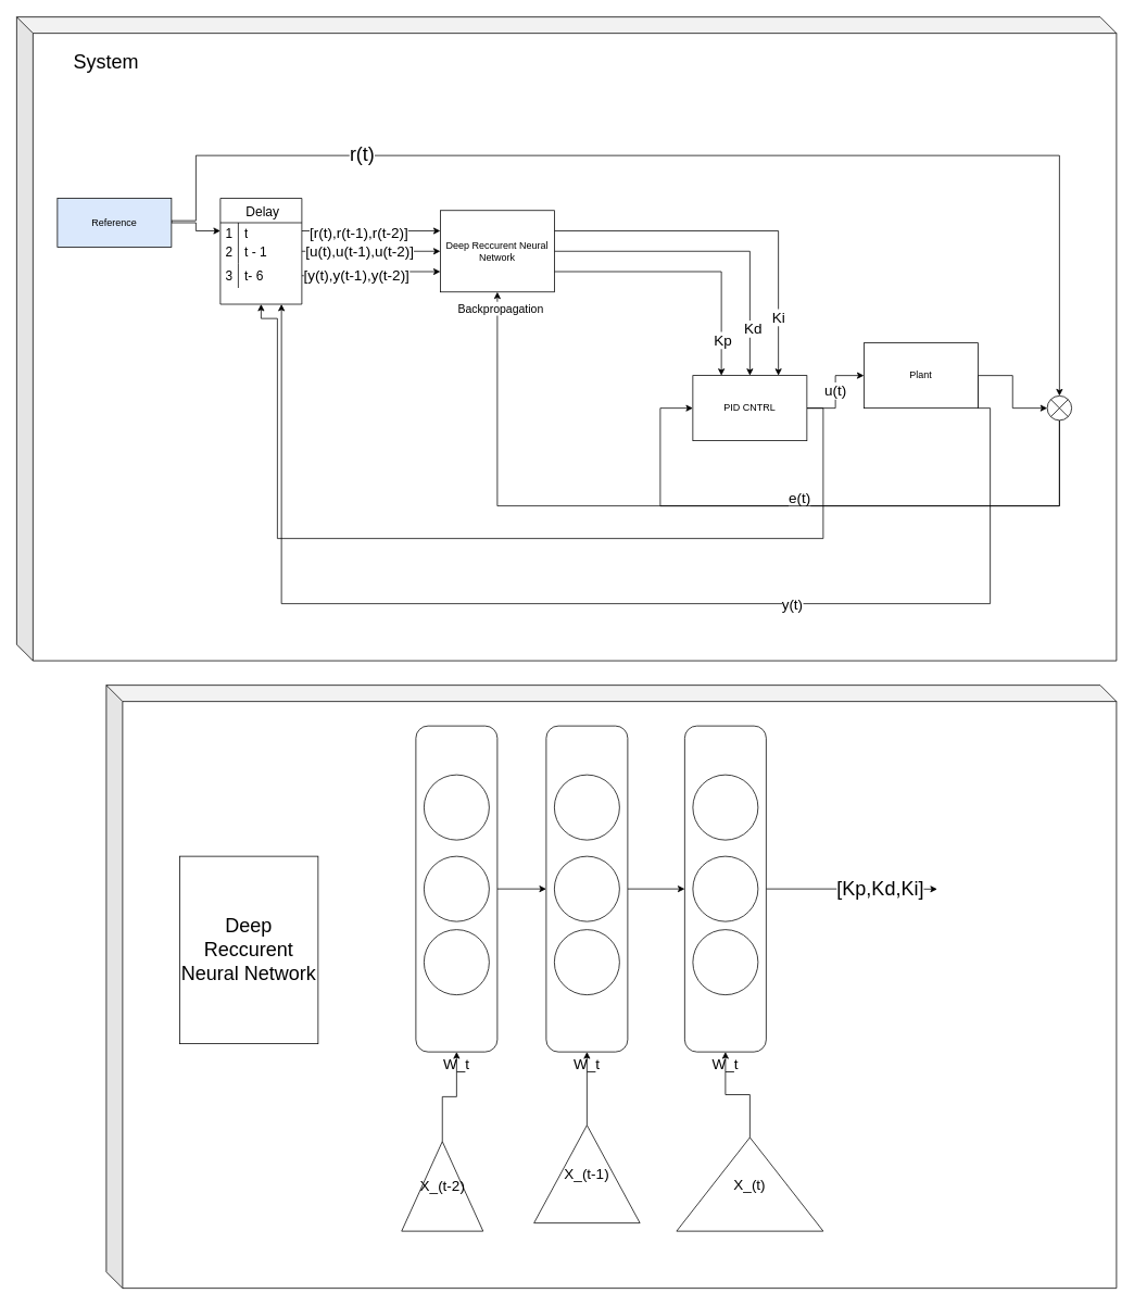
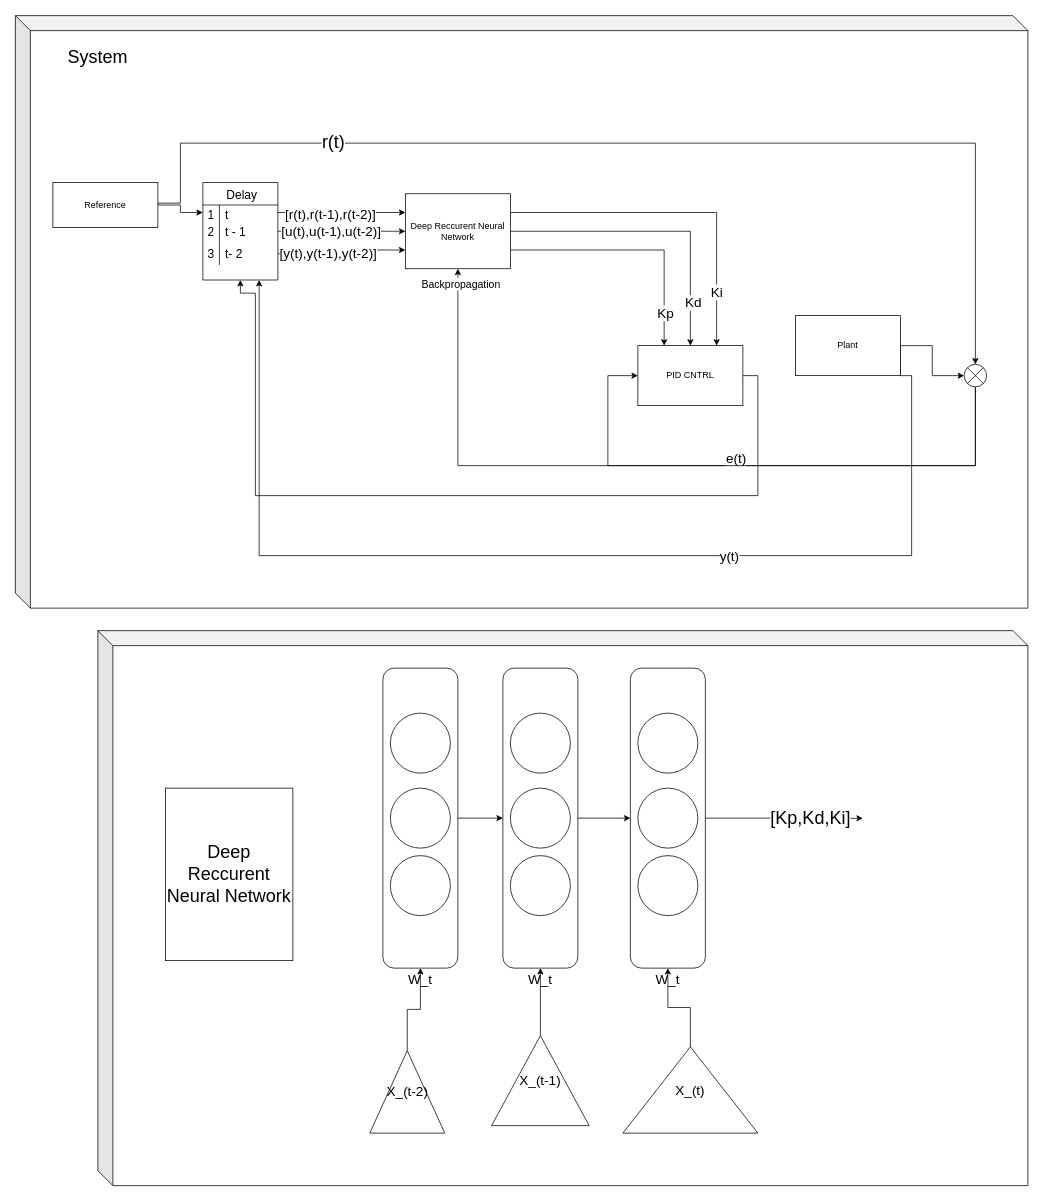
  <mxCell id="0" />
  <mxCell id="1" parent="0" />
  <mxCell id="2" value="" style="shape=cube;whiteSpace=wrap;html=1;boundedLbl=1;backgroundOutline=1;darkOpacity=0.05;darkOpacity2=0.1;" vertex="1" parent="1"><mxGeometry x="20" y="20" width="1350" height="790" as="geometry" /></mxCell>
  <mxCell id="3" style="edgeStyle=orthogonalEdgeStyle;rounded=0;orthogonalLoop=1;jettySize=auto;html=1;" edge="1" parent="1" source="9" target="12"><mxGeometry relative="1" as="geometry" /></mxCell>
  <mxCell id="4" value="&lt;font style=&quot;font-size: 18px;&quot;&gt;Kd&lt;/font&gt;" style="edgeLabel;html=1;align=center;verticalAlign=middle;resizable=0;points=[];" vertex="1" connectable="0" parent="3"><mxGeometry x="0.705" y="3" relative="1" as="geometry"><mxPoint as="offset" /></mxGeometry></mxCell>
  <mxCell id="5" style="edgeStyle=orthogonalEdgeStyle;rounded=0;orthogonalLoop=1;jettySize=auto;html=1;exitX=1;exitY=0.75;exitDx=0;exitDy=0;entryX=0.25;entryY=0;entryDx=0;entryDy=0;" edge="1" parent="1" source="9" target="12"><mxGeometry relative="1" as="geometry" /></mxCell>
  <mxCell id="6" value="&lt;font style=&quot;font-size: 18px;&quot;&gt;Kp&lt;/font&gt;" style="edgeLabel;html=1;align=center;verticalAlign=middle;resizable=0;points=[];" vertex="1" connectable="0" parent="5"><mxGeometry x="0.741" y="1" relative="1" as="geometry"><mxPoint as="offset" /></mxGeometry></mxCell>
  <mxCell id="7" style="edgeStyle=orthogonalEdgeStyle;rounded=0;orthogonalLoop=1;jettySize=auto;html=1;exitX=1;exitY=0.25;exitDx=0;exitDy=0;entryX=0.75;entryY=0;entryDx=0;entryDy=0;" edge="1" parent="1" source="9" target="12"><mxGeometry relative="1" as="geometry" /></mxCell>
  <mxCell id="8" value="&lt;font style=&quot;font-size: 18px;&quot;&gt;Ki&lt;/font&gt;" style="edgeLabel;html=1;align=center;verticalAlign=middle;resizable=0;points=[];" vertex="1" connectable="0" parent="7"><mxGeometry x="0.682" y="-1" relative="1" as="geometry"><mxPoint as="offset" /></mxGeometry></mxCell>
  <mxCell id="9" value="Deep Reccurent Neural Network" style="rounded=0;whiteSpace=wrap;html=1;" vertex="1" parent="1"><mxGeometry x="540" y="257.5" width="140" height="100" as="geometry" /></mxCell>
- <mxCell id="10" value="&lt;font style=&quot;font-size: 18px;&quot;&gt;u(t)&lt;/font&gt;" style="edgeStyle=orthogonalEdgeStyle;rounded=0;orthogonalLoop=1;jettySize=auto;html=1;exitX=1;exitY=0.5;exitDx=0;exitDy=0;" edge="1" parent="1" source="12" target="16"><mxGeometry x="0.015" relative="1" as="geometry"><mxPoint as="offset" /></mxGeometry></mxCell>
  <mxCell id="11" style="edgeStyle=orthogonalEdgeStyle;rounded=0;orthogonalLoop=1;jettySize=auto;html=1;exitX=1;exitY=0.5;exitDx=0;exitDy=0;entryX=0.5;entryY=1;entryDx=0;entryDy=0;" edge="1" parent="1" source="12" target="27"><mxGeometry relative="1" as="geometry"><Array as="points"><mxPoint x="1010" y="500" /><mxPoint x="1010" y="660" /><mxPoint x="340" y="660" /><mxPoint x="340" y="390" /><mxPoint x="320" y="390" /></Array></mxGeometry></mxCell>
  <mxCell id="12" value="PID CNTRL" style="rounded=0;whiteSpace=wrap;html=1;" vertex="1" parent="1"><mxGeometry x="850" y="460" width="140" height="80" as="geometry" /></mxCell>
  <mxCell id="13" style="edgeStyle=orthogonalEdgeStyle;rounded=0;orthogonalLoop=1;jettySize=auto;html=1;entryX=0;entryY=0.5;entryDx=0;entryDy=0;" edge="1" parent="1" source="16" target="25"><mxGeometry relative="1" as="geometry" /></mxCell>
  <mxCell id="14" style="edgeStyle=orthogonalEdgeStyle;rounded=0;orthogonalLoop=1;jettySize=auto;html=1;exitX=1;exitY=0.5;exitDx=0;exitDy=0;entryX=0.75;entryY=1;entryDx=0;entryDy=0;" edge="1" parent="1" source="16" target="27"><mxGeometry relative="1" as="geometry"><Array as="points"><mxPoint x="1215" y="500" /><mxPoint x="1215" y="740" /><mxPoint x="345" y="740" /></Array></mxGeometry></mxCell>
  <mxCell id="15" value="&lt;font style=&quot;font-size: 18px;&quot;&gt;y(t)&lt;/font&gt;" style="edgeLabel;html=1;align=center;verticalAlign=middle;resizable=0;points=[];" vertex="1" connectable="0" parent="14"><mxGeometry x="-0.297" relative="1" as="geometry"><mxPoint as="offset" /></mxGeometry></mxCell>
  <mxCell id="16" value="Plant" style="rounded=0;whiteSpace=wrap;html=1;" vertex="1" parent="1"><mxGeometry x="1060" y="420" width="140" height="80" as="geometry" /></mxCell>
  <mxCell id="17" style="edgeStyle=orthogonalEdgeStyle;rounded=0;orthogonalLoop=1;jettySize=auto;html=1;exitX=1;exitY=0.5;exitDx=0;exitDy=0;entryX=0.5;entryY=0;entryDx=0;entryDy=0;" edge="1" parent="1" source="20" target="25"><mxGeometry relative="1" as="geometry"><Array as="points"><mxPoint x="240" y="270" /><mxPoint x="240" y="190" /><mxPoint x="1300" y="190" /></Array></mxGeometry></mxCell>
  <mxCell id="18" value="&lt;font style=&quot;font-size: 24px;&quot;&gt;r(t)&lt;/font&gt;" style="edgeLabel;html=1;align=center;verticalAlign=middle;resizable=0;points=[];" vertex="1" connectable="0" parent="17"><mxGeometry x="-0.569" y="2" relative="1" as="geometry"><mxPoint as="offset" /></mxGeometry></mxCell>
  <mxCell id="19" style="edgeStyle=orthogonalEdgeStyle;rounded=0;orthogonalLoop=1;jettySize=auto;html=1;exitX=1;exitY=0.5;exitDx=0;exitDy=0;entryX=0;entryY=0.5;entryDx=0;entryDy=0;" edge="1" parent="1" source="20" target="28"><mxGeometry relative="1" as="geometry" /></mxCell>
- <mxCell id="20" value="Reference" style="rounded=0;whiteSpace=wrap;html=1;fillColor=#dae8fc;" vertex="1" parent="1"><mxGeometry x="70" y="242.5" width="140" height="60" as="geometry" /></mxCell>
+ <mxCell id="20" value="Reference" style="rounded=0;whiteSpace=wrap;html=1;" vertex="1" parent="1"><mxGeometry x="70" y="242.5" width="140" height="60" as="geometry" /></mxCell>
  <mxCell id="21" style="edgeStyle=orthogonalEdgeStyle;rounded=0;orthogonalLoop=1;jettySize=auto;html=1;exitX=0.5;exitY=1;exitDx=0;exitDy=0;entryX=0;entryY=0.5;entryDx=0;entryDy=0;" edge="1" parent="1" source="25" target="12"><mxGeometry relative="1" as="geometry"><Array as="points"><mxPoint x="1300" y="620" /><mxPoint x="810" y="620" /><mxPoint x="810" y="500" /></Array></mxGeometry></mxCell>
  <mxCell id="22" value="&lt;font style=&quot;font-size: 18px;&quot;&gt;e(t)&lt;/font&gt;" style="edgeLabel;html=1;align=center;verticalAlign=middle;resizable=0;points=[];" vertex="1" connectable="0" parent="21"><mxGeometry x="0.152" y="4" relative="1" as="geometry"><mxPoint x="10" y="-14" as="offset" /></mxGeometry></mxCell>
  <mxCell id="23" style="edgeStyle=orthogonalEdgeStyle;rounded=0;orthogonalLoop=1;jettySize=auto;html=1;exitX=0.5;exitY=1;exitDx=0;exitDy=0;entryX=0.5;entryY=1;entryDx=0;entryDy=0;" edge="1" parent="1" source="25" target="9"><mxGeometry relative="1" as="geometry"><Array as="points"><mxPoint x="1300" y="620" /><mxPoint x="610" y="620" /></Array></mxGeometry></mxCell>
  <mxCell id="24" value="&lt;font style=&quot;font-size: 14px;&quot;&gt;Backpropagation&lt;/font&gt;" style="edgeLabel;html=1;align=center;verticalAlign=middle;resizable=0;points=[];" vertex="1" connectable="0" parent="23"><mxGeometry x="0.963" y="-3" relative="1" as="geometry"><mxPoint as="offset" /></mxGeometry></mxCell>
  <mxCell id="25" value="" style="shape=sumEllipse;perimeter=ellipsePerimeter;whiteSpace=wrap;html=1;backgroundOutline=1;" vertex="1" parent="1"><mxGeometry x="1285" y="485" width="30" height="30" as="geometry" /></mxCell>
  <mxCell id="26" value="" style="shape=cube;whiteSpace=wrap;html=1;boundedLbl=1;backgroundOutline=1;darkOpacity=0.05;darkOpacity2=0.1;" vertex="1" parent="1"><mxGeometry x="130" y="840" width="1240" height="740" as="geometry" /></mxCell>
  <mxCell id="27" value=" Delay" style="shape=table;startSize=30;container=1;collapsible=0;childLayout=tableLayout;fixedRows=1;rowLines=0;fontStyle=0;strokeColor=default;fontSize=16;" vertex="1" parent="1"><mxGeometry x="270" y="242.5" width="100" height="130" as="geometry" /></mxCell>
  <mxCell id="28" value="" style="shape=tableRow;horizontal=0;startSize=0;swimlaneHead=0;swimlaneBody=0;top=0;left=0;bottom=0;right=0;collapsible=0;dropTarget=0;fillColor=none;points=[[0,0.5],[1,0.5]];portConstraint=eastwest;strokeColor=inherit;fontSize=16;" vertex="1" parent="27"><mxGeometry y="30" width="100" height="20" as="geometry" /></mxCell>
  <mxCell id="29" value="1" style="shape=partialRectangle;html=1;whiteSpace=wrap;connectable=0;fillColor=none;top=0;left=0;bottom=0;right=0;overflow=hidden;pointerEvents=1;strokeColor=inherit;fontSize=16;" vertex="1" parent="28"><mxGeometry width="22" height="20" as="geometry"><mxRectangle width="22" height="20" as="alternateBounds" /></mxGeometry></mxCell>
  <mxCell id="30" value="t" style="shape=partialRectangle;html=1;whiteSpace=wrap;connectable=0;fillColor=none;top=0;left=0;bottom=0;right=0;align=left;spacingLeft=6;overflow=hidden;strokeColor=inherit;fontSize=16;" vertex="1" parent="28"><mxGeometry x="22" width="78" height="20" as="geometry"><mxRectangle width="78" height="20" as="alternateBounds" /></mxGeometry></mxCell>
  <mxCell id="31" value="" style="shape=tableRow;horizontal=0;startSize=0;swimlaneHead=0;swimlaneBody=0;top=0;left=0;bottom=0;right=0;collapsible=0;dropTarget=0;fillColor=none;points=[[0,0.5],[1,0.5]];portConstraint=eastwest;strokeColor=inherit;fontSize=16;" vertex="1" parent="27"><mxGeometry y="50" width="100" height="30" as="geometry" /></mxCell>
  <mxCell id="32" value="2" style="shape=partialRectangle;html=1;whiteSpace=wrap;connectable=0;fillColor=none;top=0;left=0;bottom=0;right=0;overflow=hidden;strokeColor=inherit;fontSize=16;" vertex="1" parent="31"><mxGeometry width="22" height="30" as="geometry"><mxRectangle width="22" height="30" as="alternateBounds" /></mxGeometry></mxCell>
  <mxCell id="33" value="t - 1" style="shape=partialRectangle;html=1;whiteSpace=wrap;connectable=0;fillColor=none;top=0;left=0;bottom=0;right=0;align=left;spacingLeft=6;overflow=hidden;strokeColor=inherit;fontSize=16;" vertex="1" parent="31"><mxGeometry x="22" width="78" height="30" as="geometry"><mxRectangle width="78" height="30" as="alternateBounds" /></mxGeometry></mxCell>
  <mxCell id="34" value="" style="shape=tableRow;horizontal=0;startSize=0;swimlaneHead=0;swimlaneBody=0;top=0;left=0;bottom=0;right=0;collapsible=0;dropTarget=0;fillColor=none;points=[[0,0.5],[1,0.5]];portConstraint=eastwest;strokeColor=inherit;fontSize=16;" vertex="1" parent="27"><mxGeometry y="80" width="100" height="30" as="geometry" /></mxCell>
  <mxCell id="35" value="3" style="shape=partialRectangle;html=1;whiteSpace=wrap;connectable=0;fillColor=none;top=0;left=0;bottom=0;right=0;overflow=hidden;strokeColor=inherit;fontSize=16;" vertex="1" parent="34"><mxGeometry width="22" height="30" as="geometry"><mxRectangle width="22" height="30" as="alternateBounds" /></mxGeometry></mxCell>
- <mxCell id="36" value="t- 6" style="shape=partialRectangle;html=1;whiteSpace=wrap;connectable=0;fillColor=none;top=0;left=0;bottom=0;right=0;align=left;spacingLeft=6;overflow=hidden;strokeColor=inherit;fontSize=16;" vertex="1" parent="34"><mxGeometry x="22" width="78" height="30" as="geometry"><mxRectangle width="78" height="30" as="alternateBounds" /></mxGeometry></mxCell>
+ <mxCell id="36" value="t- 2" style="shape=partialRectangle;html=1;whiteSpace=wrap;connectable=0;fillColor=none;top=0;left=0;bottom=0;right=0;align=left;spacingLeft=6;overflow=hidden;strokeColor=inherit;fontSize=16;" vertex="1" parent="34"><mxGeometry x="22" width="78" height="30" as="geometry"><mxRectangle width="78" height="30" as="alternateBounds" /></mxGeometry></mxCell>
  <mxCell id="37" style="edgeStyle=orthogonalEdgeStyle;rounded=0;orthogonalLoop=1;jettySize=auto;html=1;entryX=0;entryY=0.25;entryDx=0;entryDy=0;" edge="1" parent="1" source="28" target="9"><mxGeometry relative="1" as="geometry"><Array as="points"><mxPoint x="460" y="283" /><mxPoint x="460" y="283" /></Array></mxGeometry></mxCell>
  <mxCell id="38" value="&lt;font style=&quot;font-size: 18px;&quot;&gt;[r(t),r(t-1),r(t-2)]&lt;/font&gt;" style="edgeLabel;html=1;align=center;verticalAlign=middle;resizable=0;points=[];" vertex="1" connectable="0" parent="37"><mxGeometry x="-0.187" y="-1" relative="1" as="geometry"><mxPoint y="1" as="offset" /></mxGeometry></mxCell>
  <mxCell id="39" style="edgeStyle=orthogonalEdgeStyle;rounded=0;orthogonalLoop=1;jettySize=auto;html=1;exitX=1;exitY=0.5;exitDx=0;exitDy=0;entryX=0;entryY=0.5;entryDx=0;entryDy=0;" edge="1" parent="1" source="31" target="9"><mxGeometry relative="1" as="geometry" /></mxCell>
  <mxCell id="40" value="&lt;font style=&quot;font-size: 18px;&quot;&gt;[u(t),u(t-1),u(t-2)]&lt;/font&gt;" style="edgeLabel;html=1;align=center;verticalAlign=middle;resizable=0;points=[];" vertex="1" connectable="0" parent="39"><mxGeometry x="0.259" y="2" relative="1" as="geometry"><mxPoint x="-37" y="2" as="offset" /></mxGeometry></mxCell>
  <mxCell id="41" style="edgeStyle=orthogonalEdgeStyle;rounded=0;orthogonalLoop=1;jettySize=auto;html=1;exitX=1;exitY=0.5;exitDx=0;exitDy=0;entryX=0;entryY=0.75;entryDx=0;entryDy=0;" edge="1" parent="1" source="34" target="9"><mxGeometry relative="1" as="geometry" /></mxCell>
  <mxCell id="42" value="&lt;font style=&quot;font-size: 18px;&quot;&gt;[y(t),y(t-1),y(t-2)]&lt;/font&gt;" style="edgeLabel;html=1;align=center;verticalAlign=middle;resizable=0;points=[];" vertex="1" connectable="0" parent="41"><mxGeometry x="-0.246" y="2" relative="1" as="geometry"><mxPoint y="1" as="offset" /></mxGeometry></mxCell>
  <mxCell id="43" style="edgeStyle=orthogonalEdgeStyle;rounded=0;orthogonalLoop=1;jettySize=auto;html=1;exitX=1;exitY=0.5;exitDx=0;exitDy=0;entryX=0;entryY=0.5;entryDx=0;entryDy=0;" edge="1" parent="1" source="44" target="50"><mxGeometry relative="1" as="geometry" /></mxCell>
  <mxCell id="44" value="" style="rounded=1;whiteSpace=wrap;html=1;" vertex="1" parent="1"><mxGeometry x="510" y="890" width="100" height="400" as="geometry" /></mxCell>
  <mxCell id="45" value="&lt;font style=&quot;font-size: 24px;&quot;&gt;Deep Reccurent Neural Network&lt;/font&gt;" style="rounded=0;whiteSpace=wrap;html=1;" vertex="1" parent="1"><mxGeometry x="220" y="1050" width="170" height="230" as="geometry" /></mxCell>
  <mxCell id="46" value="" style="ellipse;whiteSpace=wrap;html=1;aspect=fixed;" vertex="1" parent="1"><mxGeometry x="520" y="1050" width="80" height="80" as="geometry" /></mxCell>
  <mxCell id="47" value="" style="ellipse;whiteSpace=wrap;html=1;aspect=fixed;" vertex="1" parent="1"><mxGeometry x="520" y="950" width="80" height="80" as="geometry" /></mxCell>
  <mxCell id="48" value="" style="ellipse;whiteSpace=wrap;html=1;aspect=fixed;" vertex="1" parent="1"><mxGeometry x="520" y="1140" width="80" height="80" as="geometry" /></mxCell>
  <mxCell id="49" style="edgeStyle=orthogonalEdgeStyle;rounded=0;orthogonalLoop=1;jettySize=auto;html=1;exitX=1;exitY=0.5;exitDx=0;exitDy=0;entryX=0;entryY=0.5;entryDx=0;entryDy=0;" edge="1" parent="1" source="50" target="55"><mxGeometry relative="1" as="geometry" /></mxCell>
  <mxCell id="50" value="" style="rounded=1;whiteSpace=wrap;html=1;" vertex="1" parent="1"><mxGeometry x="670" y="890" width="100" height="400" as="geometry" /></mxCell>
  <mxCell id="51" value="" style="ellipse;whiteSpace=wrap;html=1;aspect=fixed;" vertex="1" parent="1"><mxGeometry x="680" y="1050" width="80" height="80" as="geometry" /></mxCell>
  <mxCell id="52" value="" style="ellipse;whiteSpace=wrap;html=1;aspect=fixed;" vertex="1" parent="1"><mxGeometry x="680" y="950" width="80" height="80" as="geometry" /></mxCell>
  <mxCell id="53" value="" style="ellipse;whiteSpace=wrap;html=1;aspect=fixed;" vertex="1" parent="1"><mxGeometry x="680" y="1140" width="80" height="80" as="geometry" /></mxCell>
  <mxCell id="54" value="&lt;font style=&quot;font-size: 24px;&quot;&gt;[Kp,Kd,Ki]&lt;br&gt;&lt;/font&gt;" style="edgeStyle=orthogonalEdgeStyle;rounded=0;orthogonalLoop=1;jettySize=auto;html=1;exitX=1;exitY=0.5;exitDx=0;exitDy=0;" edge="1" parent="1" source="55"><mxGeometry x="0.333" relative="1" as="geometry"><mxPoint x="1150" y="1090.286" as="targetPoint" /><Array as="points"><mxPoint x="1090" y="1090" /><mxPoint x="1090" y="1090" /></Array><mxPoint as="offset" /></mxGeometry></mxCell>
  <mxCell id="55" value="" style="rounded=1;whiteSpace=wrap;html=1;" vertex="1" parent="1"><mxGeometry x="840" y="890" width="100" height="400" as="geometry" /></mxCell>
  <mxCell id="56" value="" style="ellipse;whiteSpace=wrap;html=1;aspect=fixed;" vertex="1" parent="1"><mxGeometry x="850" y="1050" width="80" height="80" as="geometry" /></mxCell>
  <mxCell id="57" value="" style="ellipse;whiteSpace=wrap;html=1;aspect=fixed;" vertex="1" parent="1"><mxGeometry x="850" y="950" width="80" height="80" as="geometry" /></mxCell>
  <mxCell id="58" value="" style="ellipse;whiteSpace=wrap;html=1;aspect=fixed;" vertex="1" parent="1"><mxGeometry x="850" y="1140" width="80" height="80" as="geometry" /></mxCell>
  <mxCell id="59" value="&lt;font style=&quot;font-size: 18px;&quot;&gt;W_t&lt;/font&gt;" style="text;html=1;strokeColor=none;fillColor=none;align=center;verticalAlign=middle;whiteSpace=wrap;rounded=0;" vertex="1" parent="1"><mxGeometry x="530" y="1290" width="60" height="30" as="geometry" /></mxCell>
  <mxCell id="60" value="&lt;font style=&quot;font-size: 18px;&quot;&gt;W_t&lt;/font&gt;" style="text;html=1;strokeColor=none;fillColor=none;align=center;verticalAlign=middle;whiteSpace=wrap;rounded=0;" vertex="1" parent="1"><mxGeometry x="690" y="1290" width="60" height="30" as="geometry" /></mxCell>
  <mxCell id="61" value="&lt;font style=&quot;font-size: 18px;&quot;&gt;W_t&lt;/font&gt;" style="text;html=1;strokeColor=none;fillColor=none;align=center;verticalAlign=middle;whiteSpace=wrap;rounded=0;" vertex="1" parent="1"><mxGeometry x="860" y="1290" width="60" height="30" as="geometry" /></mxCell>
  <mxCell id="62" style="edgeStyle=orthogonalEdgeStyle;rounded=0;orthogonalLoop=1;jettySize=auto;html=1;exitX=1;exitY=0.5;exitDx=0;exitDy=0;" edge="1" parent="1" source="63" target="44"><mxGeometry relative="1" as="geometry" /></mxCell>
  <mxCell id="63" value="&lt;font style=&quot;font-size: 18px;&quot;&gt;X_(t-2)&lt;/font&gt;" style="triangle;whiteSpace=wrap;html=1;direction=north;" vertex="1" parent="1"><mxGeometry x="492.5" y="1400" width="100" height="110" as="geometry" /></mxCell>
  <mxCell id="64" style="edgeStyle=orthogonalEdgeStyle;rounded=0;orthogonalLoop=1;jettySize=auto;html=1;exitX=1;exitY=0.5;exitDx=0;exitDy=0;" edge="1" parent="1" source="65" target="55"><mxGeometry relative="1" as="geometry" /></mxCell>
  <mxCell id="65" value="&lt;font style=&quot;font-size: 18px;&quot;&gt;X_(t)&lt;/font&gt;" style="triangle;whiteSpace=wrap;html=1;direction=north;" vertex="1" parent="1"><mxGeometry x="830" y="1395" width="180" height="115" as="geometry" /></mxCell>
  <mxCell id="66" style="edgeStyle=orthogonalEdgeStyle;rounded=0;orthogonalLoop=1;jettySize=auto;html=1;exitX=1;exitY=0.5;exitDx=0;exitDy=0;" edge="1" parent="1" source="67" target="50"><mxGeometry relative="1" as="geometry" /></mxCell>
  <mxCell id="67" value="&lt;font style=&quot;font-size: 18px;&quot;&gt;X_(t-1)&lt;/font&gt;" style="triangle;whiteSpace=wrap;html=1;direction=north;" vertex="1" parent="1"><mxGeometry x="655" y="1380" width="130" height="120" as="geometry" /></mxCell>
  <mxCell id="68" value="&lt;font style=&quot;font-size: 24px;&quot;&gt;System&lt;/font&gt;" style="text;html=1;strokeColor=none;fillColor=none;align=center;verticalAlign=middle;whiteSpace=wrap;rounded=0;" vertex="1" parent="1"><mxGeometry x="100" y="60" width="60" height="30" as="geometry" /></mxCell>
